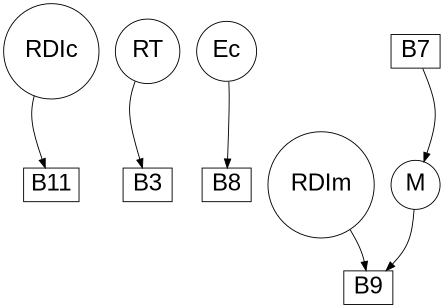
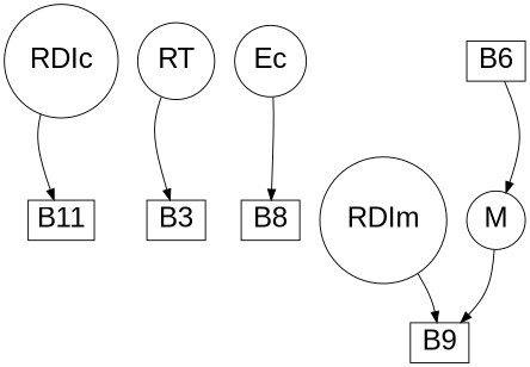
  strict digraph {
    fontname="Liberation Sans"
    remincross=true
    splines=curved
    node [fontname="Liberation Sans" fontsize=26 shape=box]
    edge [fontname="Liberation Sans"]
    B11
    RDIc [shape=circle]
    B3
    RT [shape=circle]
    B8
    Ec [shape=circle]
    B9
    RDIm [shape=circle]
    M [shape=circle]
-   B6 [label=B7]
+   B6
    RDIc -> B11
    RT -> B3
    Ec -> B8
    RDIm -> B9
    M -> B9
    B6 -> M
  }
